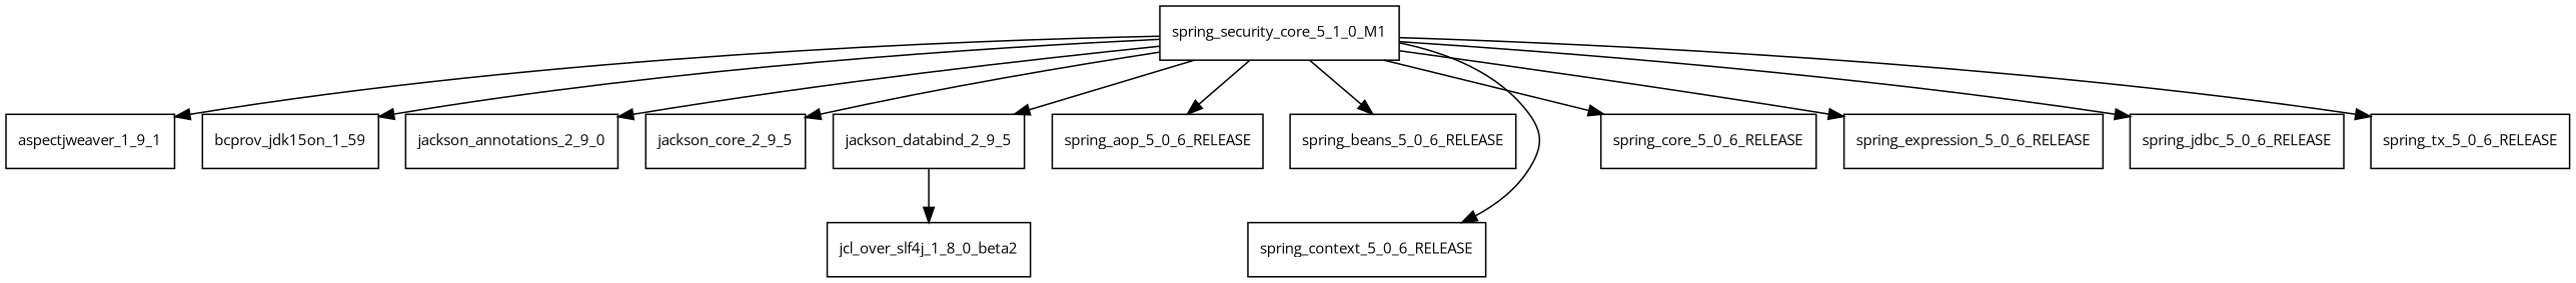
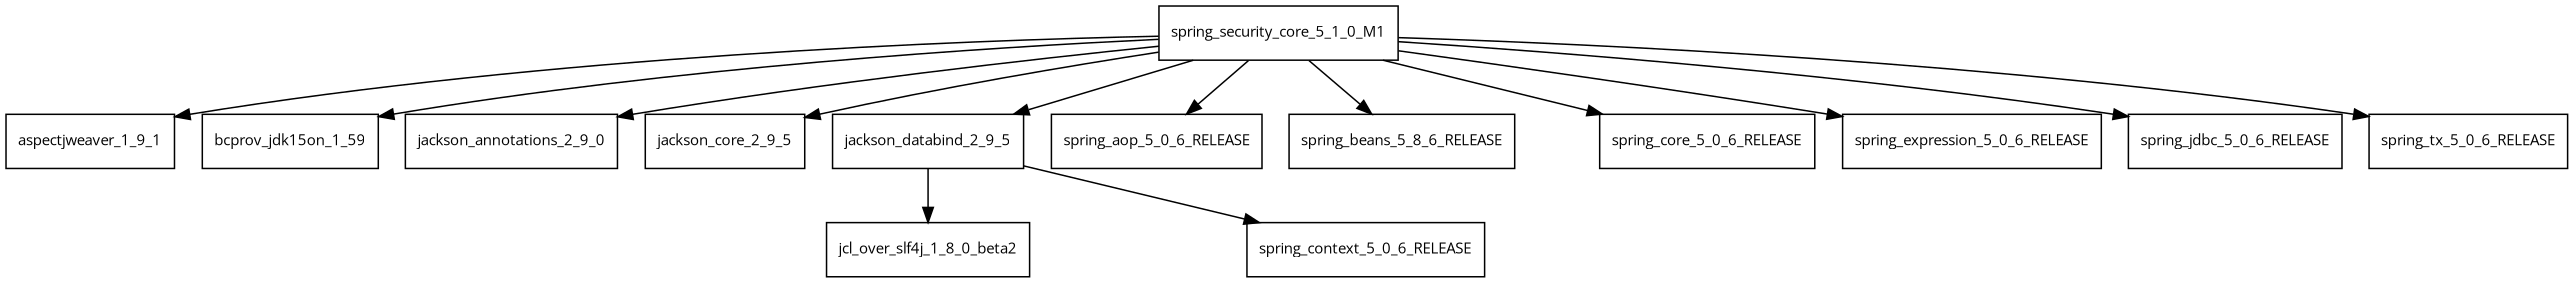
  digraph {
    fontname="Open Sans"
    node [fontname="Open Sans" fontsize=10.0 shape=box]
    edge [fontname="Open Sans"]
    spring_security_core_5_1_0_M1
    aspectjweaver_1_9_1
    bcprov_jdk15on_1_59
    jackson_annotations_2_9_0
    jackson_core_2_9_5
    jackson_databind_2_9_5
    spring_aop_5_0_6_RELEASE
-   spring_beans_5_0_6_RELEASE
+   spring_beans_5_0_6_RELEASE [label=spring_beans_5_8_6_RELEASE]
    spring_context_5_0_6_RELEASE
    spring_core_5_0_6_RELEASE
    spring_expression_5_0_6_RELEASE
    spring_jdbc_5_0_6_RELEASE
    spring_tx_5_0_6_RELEASE
    jcl_over_slf4j_1_8_0_beta2
    spring_security_core_5_1_0_M1 -> aspectjweaver_1_9_1
    spring_security_core_5_1_0_M1 -> bcprov_jdk15on_1_59
    spring_security_core_5_1_0_M1 -> jackson_annotations_2_9_0
    spring_security_core_5_1_0_M1 -> jackson_core_2_9_5
    spring_security_core_5_1_0_M1 -> jackson_databind_2_9_5
    spring_security_core_5_1_0_M1 -> spring_aop_5_0_6_RELEASE
    spring_security_core_5_1_0_M1 -> spring_beans_5_0_6_RELEASE
-   spring_security_core_5_1_0_M1 -> spring_context_5_0_6_RELEASE
+   jackson_databind_2_9_5 -> spring_context_5_0_6_RELEASE
    spring_security_core_5_1_0_M1 -> spring_core_5_0_6_RELEASE
    spring_security_core_5_1_0_M1 -> spring_expression_5_0_6_RELEASE
    spring_security_core_5_1_0_M1 -> spring_jdbc_5_0_6_RELEASE
    spring_security_core_5_1_0_M1 -> spring_tx_5_0_6_RELEASE
    jackson_databind_2_9_5 -> jcl_over_slf4j_1_8_0_beta2
  }
